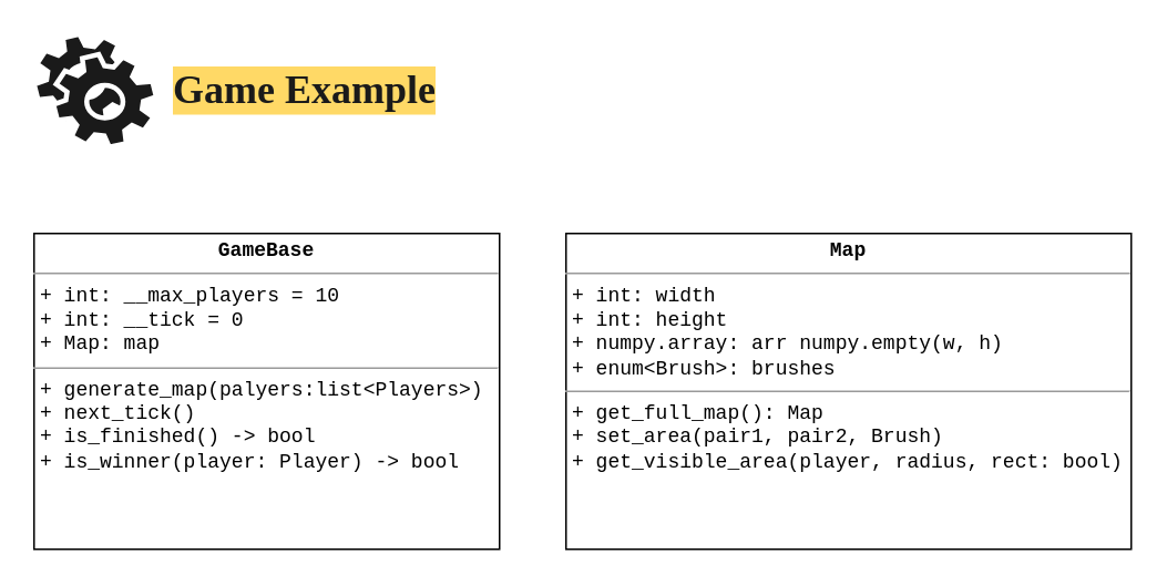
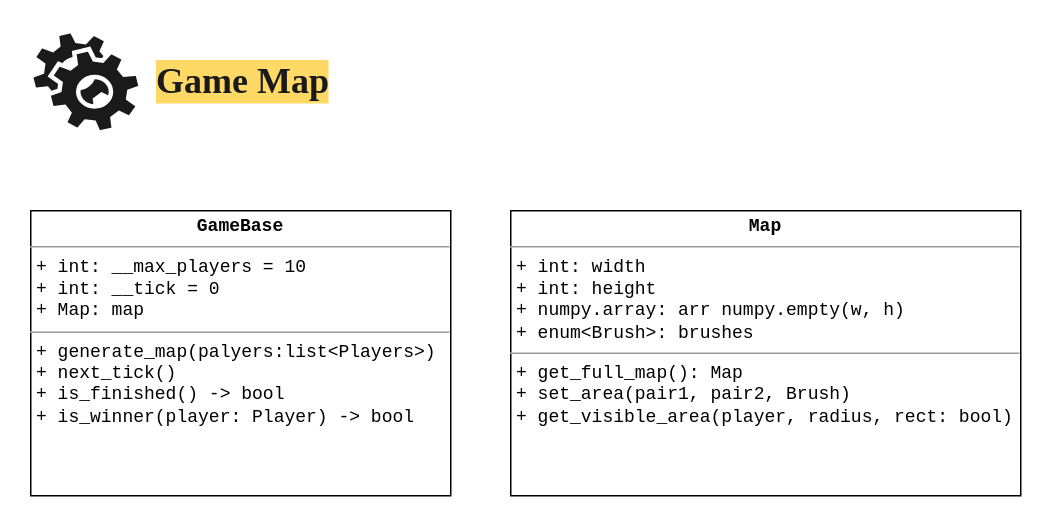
  <mxCell id="0" />
  <mxCell id="1" parent="0" />
  <mxCell id="2" value="" style="group" vertex="1" connectable="0" parent="1"><mxGeometry x="20" y="20" width="270" height="68" as="geometry" /></mxCell>
  <mxCell id="3" value="" style="shape=mxgraph.bpmn.service_task;html=1;outlineConnect=0;rounded=0;shadow=0;glass=0;comic=0;strokeColor=#FFFFFF;strokeWidth=3;fillColor=#1A1A1A;gradientColor=none;fontFamily=Montserrat Semibold;fontSize=12;fontColor=#1A1A1A;align=center;" vertex="1" parent="2"><mxGeometry width="73.44" height="68" as="geometry" /></mxCell>
- <mxCell id="4" value="Game Example" style="text;strokeColor=none;fillColor=none;html=1;fontSize=24;fontStyle=1;verticalAlign=middle;align=left;fontColor=#1A1A1A;labelBackgroundColor=#FFD966;spacing=0;labelBorderColor=none;fontFamily=Montserrat Semibold;" vertex="1" parent="2"><mxGeometry x="84.24" y="14" width="194.4" height="40" as="geometry" /></mxCell>
+ <mxCell id="4" value="Game Map" style="text;strokeColor=none;fillColor=none;html=1;fontSize=24;fontStyle=1;verticalAlign=middle;align=left;fontColor=#1A1A1A;labelBackgroundColor=#FFD966;spacing=0;labelBorderColor=none;fontFamily=Montserrat Semibold;" vertex="1" parent="2"><mxGeometry x="84.24" y="14" width="194.4" height="40" as="geometry" /></mxCell>
  <mxCell id="5" value="&lt;p style=&quot;margin: 0px ; margin-top: 4px ; text-align: center&quot;&gt;&lt;b&gt;GameBase&lt;/b&gt;&lt;/p&gt;&lt;hr size=&quot;1&quot;&gt;&lt;p style=&quot;margin: 0px ; margin-left: 4px&quot;&gt;+ int: __max_players = 10&lt;/p&gt;&lt;p style=&quot;margin: 0px ; margin-left: 4px&quot;&gt;+ int: __tick = 0&lt;/p&gt;&lt;p style=&quot;margin: 0px ; margin-left: 4px&quot;&gt;+ Map: map&lt;/p&gt;&lt;hr size=&quot;1&quot;&gt;&lt;p style=&quot;margin: 0px ; margin-left: 4px&quot;&gt;+ generate_map(palyers:list&amp;lt;Players&amp;gt;)&lt;/p&gt;&lt;p style=&quot;margin: 0px ; margin-left: 4px&quot;&gt;+ next_tick()&lt;/p&gt;&lt;p style=&quot;margin: 0px ; margin-left: 4px&quot;&gt;+ is_finished() -&amp;gt; bool&lt;/p&gt;&lt;p style=&quot;margin: 0px ; margin-left: 4px&quot;&gt;+ is_winner(player: Player) -&amp;gt; bool&lt;/p&gt;" style="verticalAlign=top;align=left;overflow=fill;fontSize=12;fontFamily=Courier New;html=1;" vertex="1" parent="1"><mxGeometry x="20" y="140" width="280" height="190" as="geometry" /></mxCell>
  <mxCell id="6" value="&lt;p style=&quot;margin: 0px ; margin-top: 4px ; text-align: center&quot;&gt;&lt;b&gt;Map&lt;/b&gt;&lt;/p&gt;&lt;hr size=&quot;1&quot;&gt;&lt;p style=&quot;margin: 0px ; margin-left: 4px&quot;&gt;+ int: width&lt;br&gt;&lt;/p&gt;&lt;p style=&quot;margin: 0px ; margin-left: 4px&quot;&gt;+ int: height&lt;/p&gt;&lt;p style=&quot;margin: 0px ; margin-left: 4px&quot;&gt;+ numpy.array: arr numpy.empty(w, h)&lt;/p&gt;&lt;p style=&quot;margin: 0px ; margin-left: 4px&quot;&gt;+ enum&amp;lt;Brush&amp;gt;: brushes&amp;nbsp;&lt;/p&gt;&lt;hr size=&quot;1&quot;&gt;&lt;p style=&quot;margin: 0px ; margin-left: 4px&quot;&gt;+ get_full_map(): Map&lt;/p&gt;&lt;p style=&quot;margin: 0px ; margin-left: 4px&quot;&gt;+ set_area(pair1, pair2, Brush)&lt;/p&gt;&lt;p style=&quot;margin: 0px ; margin-left: 4px&quot;&gt;+ get_visible_area(player, radius, rect: bool)&lt;/p&gt;" style="verticalAlign=top;align=left;overflow=fill;fontSize=12;fontFamily=Courier New;html=1;" vertex="1" parent="1"><mxGeometry x="340" y="140" width="340" height="190" as="geometry" /></mxCell>
